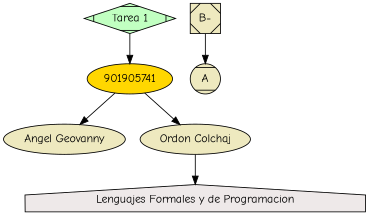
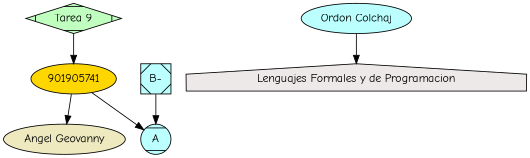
  digraph {
    fontname="Comic Neue"
    node [fillcolor=lemonchiffon2 fontname="Comic Neue" shape=ellipse style=filled]
    edge [fontname="Comic Neue"]
-   n1 [fillcolor=darkseagreen1 label="Tarea 1" shape=Mdiamond]
+   n1 [fillcolor=darkseagreen1 label="Tarea 9" shape=Mdiamond]
    n2 [fillcolor=gold label=901905741]
    n3 [label="Angel Geovanny"]
-   n4 [label="Ordon Colchaj"]
+   n4 [fillcolor=paleturquoise1 label="Ordon Colchaj"]
    n5 [fillcolor=snow2 label="Lenguajes Formales y de Programacion" shape=house]
-   n6 [label="B-" shape=Msquare]
-   n7 [label=A shape=Mcircle]
+   n6 [fillcolor=paleturquoise1 label="B-" shape=Msquare]
+   n7 [fillcolor=paleturquoise1 label=A shape=Mcircle]
    n1 -> n2
    n2 -> n3
-   n2 -> n4
+   n2 -> n7
    n4 -> n5
    n6 -> n7
  }
